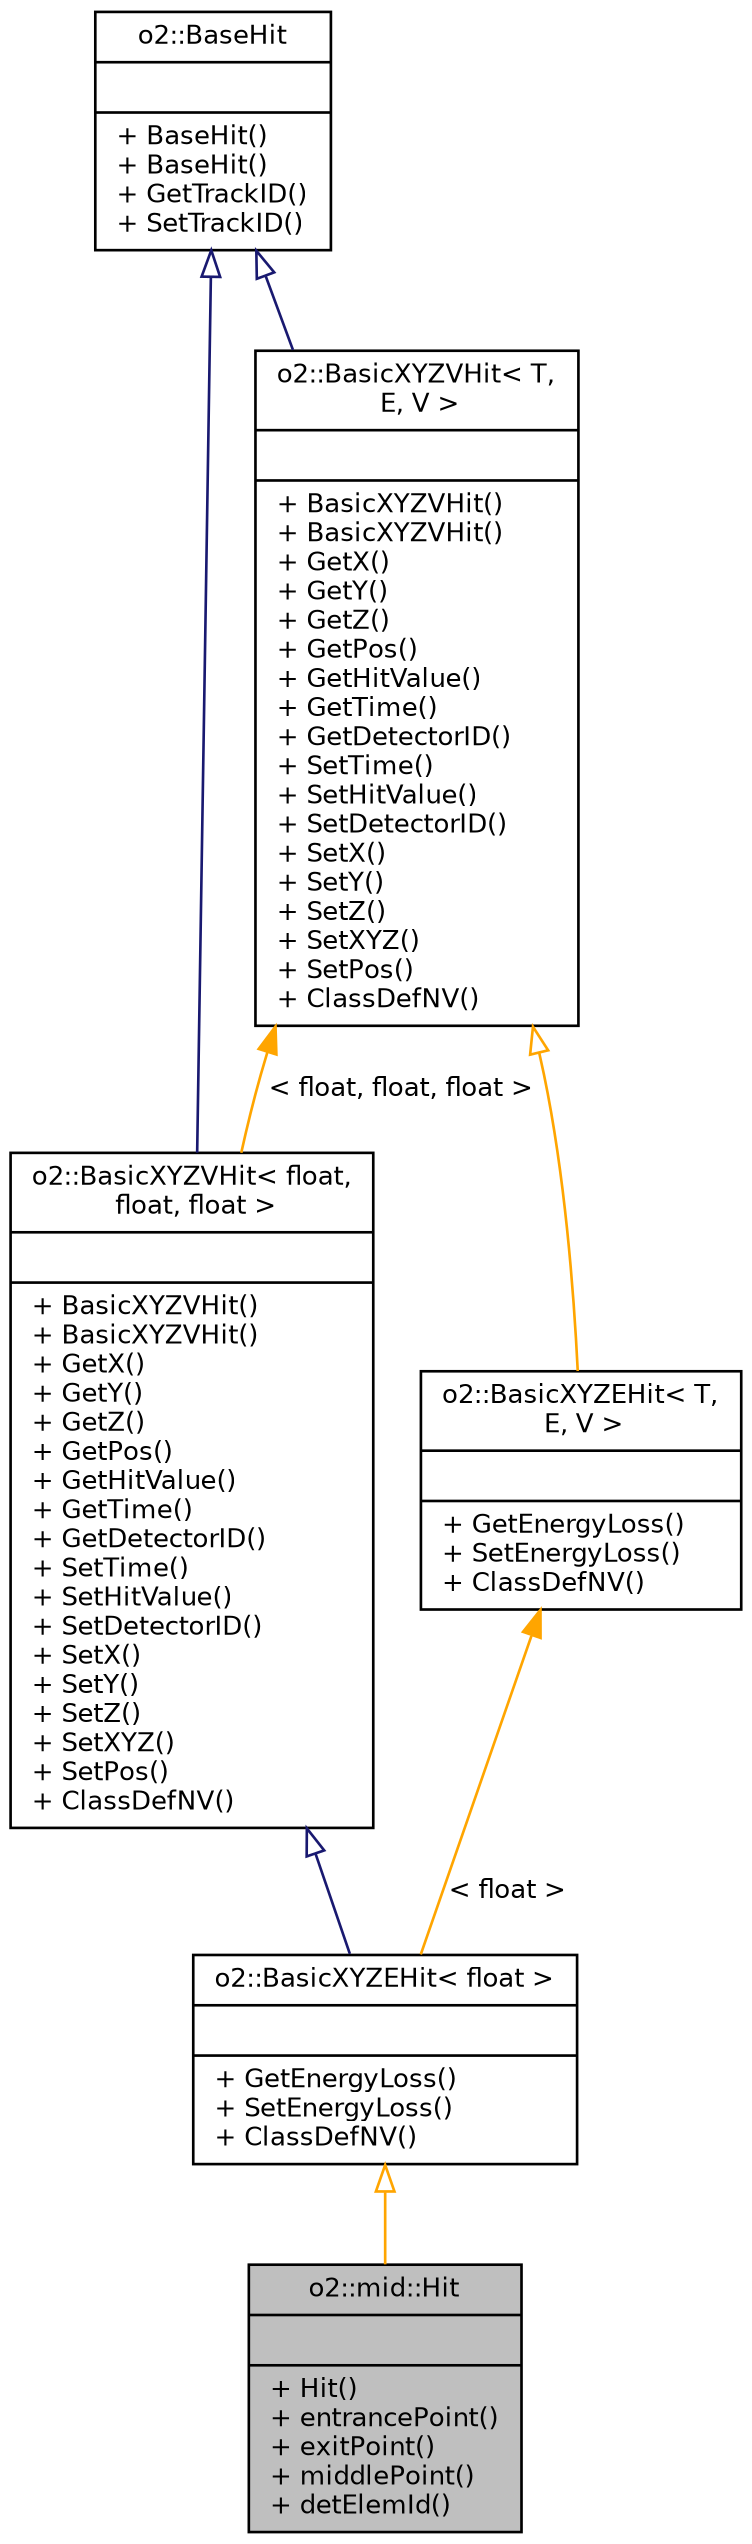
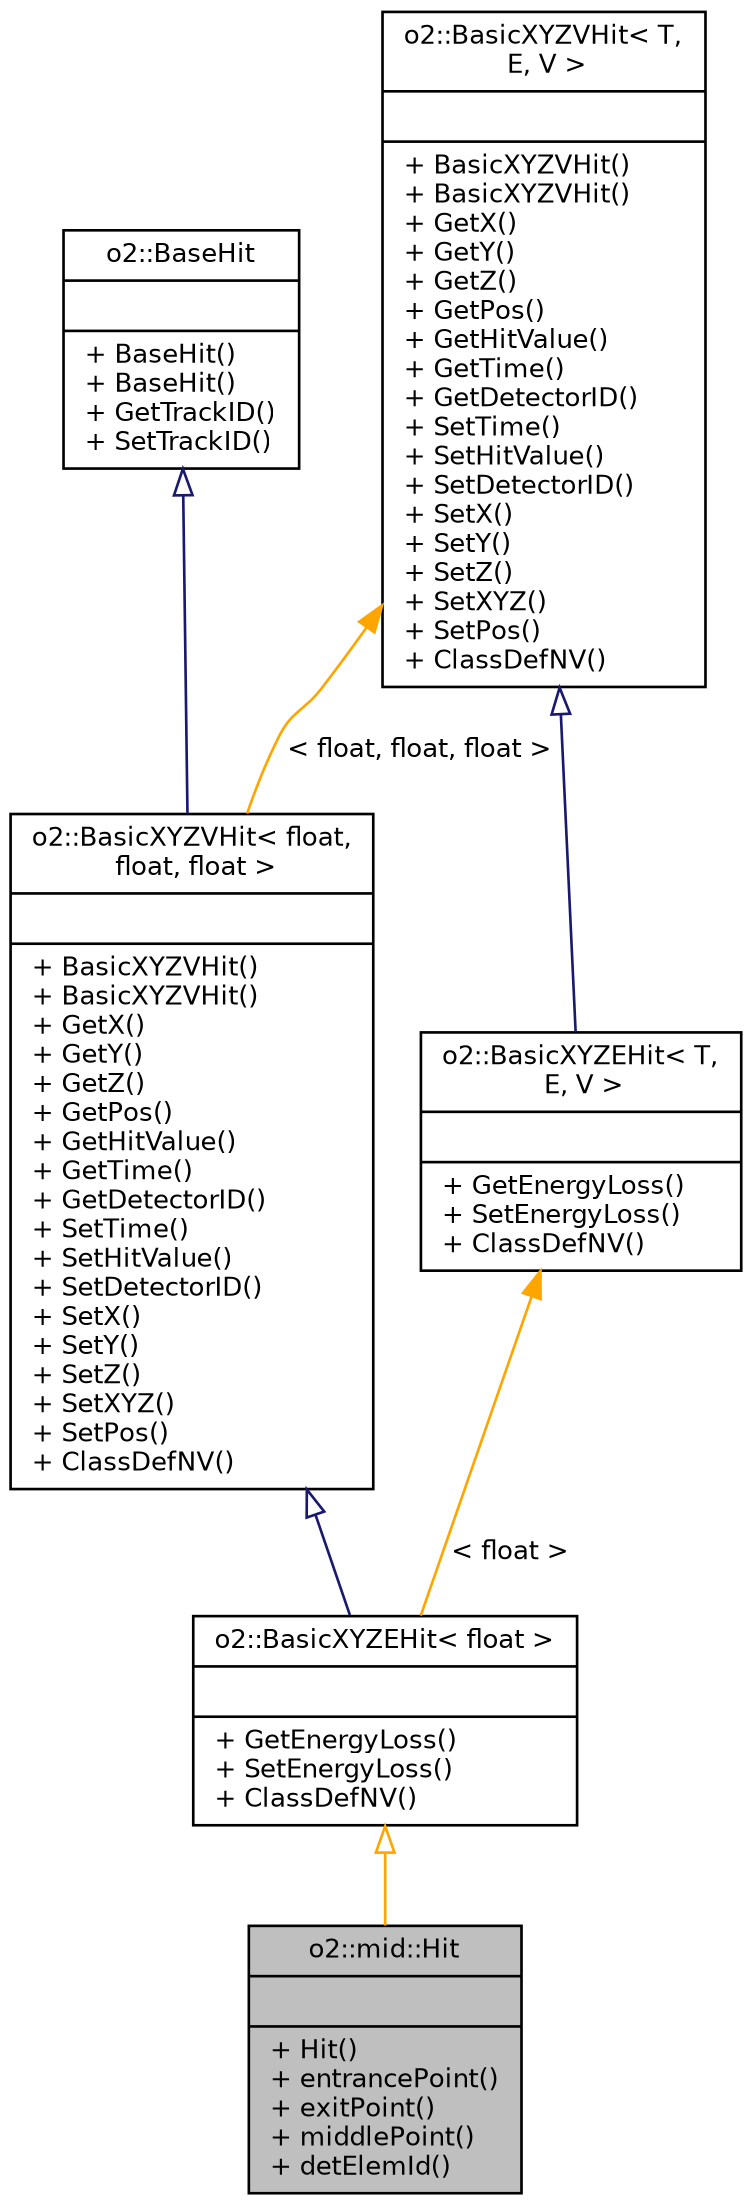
  digraph {
    node [color=black fontname=Helvetica fontsize=10 shape=record]
    edge [arrowtail=onormal color=midnightblue dir=back fontname=Helvetica fontsize=10 labelfontname=Helvetica labelfontsize=10 style=solid]
    n1 [fillcolor=grey75 fontcolor=black height=0.2 label="{o2::mid::Hit\n||+ Hit()\l+ entrancePoint()\l+ exitPoint()\l+ middlePoint()\l+ detElemId()\l}" style=filled width=0.4]
    n2 [height=0.2 label="{o2::BasicXYZEHit\< float \>\n||+ GetEnergyLoss()\l+ SetEnergyLoss()\l+ ClassDefNV()\l}" width=0.4]
    n3 [height=0.2 label="{o2::BasicXYZVHit\< float,\l float, float \>\n||+ BasicXYZVHit()\l+ BasicXYZVHit()\l+ GetX()\l+ GetY()\l+ GetZ()\l+ GetPos()\l+ GetHitValue()\l+ GetTime()\l+ GetDetectorID()\l+ SetTime()\l+ SetHitValue()\l+ SetDetectorID()\l+ SetX()\l+ SetY()\l+ SetZ()\l+ SetXYZ()\l+ SetPos()\l+ ClassDefNV()\l}" width=0.4]
    n4 [height=0.2 label="{o2::BaseHit\n||+ BaseHit()\l+ BaseHit()\l+ GetTrackID()\l+ SetTrackID()\l}" width=0.4]
    n5 [height=0.2 label="{o2::BasicXYZVHit\< T,\l E, V \>\n||+ BasicXYZVHit()\l+ BasicXYZVHit()\l+ GetX()\l+ GetY()\l+ GetZ()\l+ GetPos()\l+ GetHitValue()\l+ GetTime()\l+ GetDetectorID()\l+ SetTime()\l+ SetHitValue()\l+ SetDetectorID()\l+ SetX()\l+ SetY()\l+ SetZ()\l+ SetXYZ()\l+ SetPos()\l+ ClassDefNV()\l}" width=0.4]
    n6 [height=0.2 label="{o2::BasicXYZEHit\< T,\l E, V \>\n||+ GetEnergyLoss()\l+ SetEnergyLoss()\l+ ClassDefNV()\l}" width=0.4]
    n2 -> n1 [color=orange]
    n3 -> n2
    n4 -> n3
-   n4 -> n5
    n5 -> n3 [color=orange label=" \< float, float, float \>" arrowtail=""]
-   n5 -> n6 [color=orange]
+   n5 -> n6
    n6 -> n2 [color=orange label=" \< float \>" arrowtail=""]
  }
